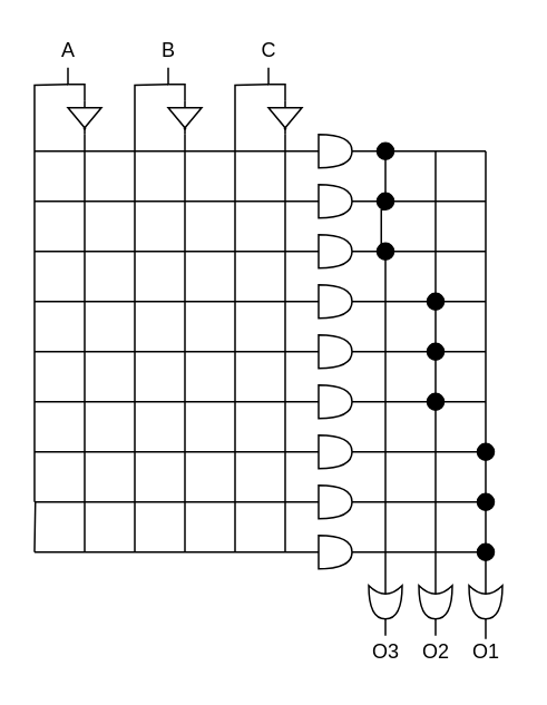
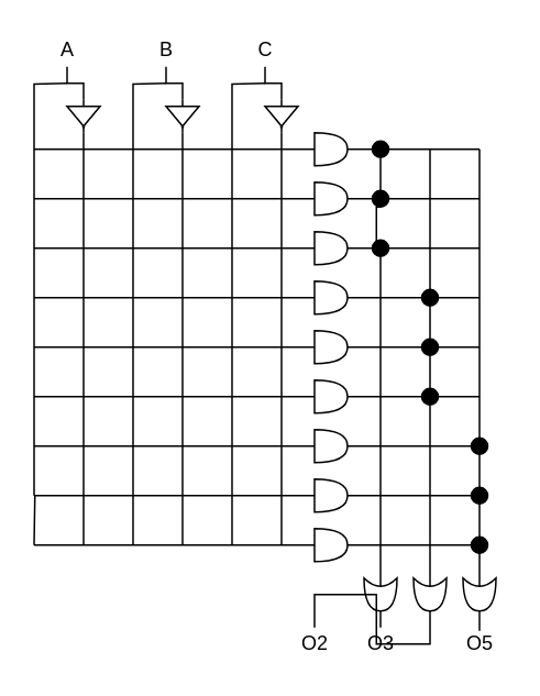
  <mxCell id="0" />
  <mxCell id="1" parent="0" />
  <mxCell id="2" style="edgeStyle=orthogonalEdgeStyle;rounded=0;orthogonalLoop=1;jettySize=auto;html=1;exitX=0;exitY=0.5;exitDx=0;exitDy=0;exitPerimeter=0;startArrow=none;startFill=0;endArrow=none;endFill=0;" edge="1" parent="1" source="5"><mxGeometry relative="1" as="geometry"><mxPoint x="20" y="90" as="targetPoint" /></mxGeometry></mxCell>
  <mxCell id="3" style="edgeStyle=orthogonalEdgeStyle;rounded=0;orthogonalLoop=1;jettySize=auto;html=1;exitX=1;exitY=0.5;exitDx=0;exitDy=0;exitPerimeter=0;startArrow=none;startFill=0;endArrow=none;endFill=0;" edge="1" parent="1" source="59"><mxGeometry relative="1" as="geometry"><mxPoint x="290" y="90" as="targetPoint" /></mxGeometry></mxCell>
  <mxCell id="4" style="edgeStyle=orthogonalEdgeStyle;rounded=0;orthogonalLoop=1;jettySize=auto;html=1;exitX=1;exitY=0.5;exitDx=0;exitDy=0;exitPerimeter=0;startArrow=none;startFill=0;endArrow=none;endFill=0;entryX=0;entryY=0.5;entryDx=0;entryDy=0;" edge="1" parent="1" source="5" target="59"><mxGeometry relative="1" as="geometry"><mxPoint x="220" y="90" as="targetPoint" /></mxGeometry></mxCell>
  <mxCell id="5" value="" style="shape=or;whiteSpace=wrap;html=1;" vertex="1" parent="1"><mxGeometry x="190" y="80" width="20" height="20" as="geometry" /></mxCell>
  <mxCell id="6" style="edgeStyle=orthogonalEdgeStyle;rounded=0;orthogonalLoop=1;jettySize=auto;html=1;exitX=1;exitY=0.5;exitDx=0;exitDy=0;exitPerimeter=0;entryX=0.5;entryY=0;entryDx=0;entryDy=0;entryPerimeter=0;startArrow=none;startFill=0;endArrow=none;endFill=0;" edge="1" parent="1" source="8" target="51"><mxGeometry relative="1" as="geometry" /></mxCell>
  <mxCell id="7" style="edgeStyle=orthogonalEdgeStyle;rounded=0;orthogonalLoop=1;jettySize=auto;html=1;exitX=0.25;exitY=0.5;exitDx=0;exitDy=0;exitPerimeter=0;startArrow=none;startFill=0;endArrow=none;endFill=0;" edge="1" parent="1" source="57"><mxGeometry relative="1" as="geometry"><mxPoint x="230" y="90" as="targetPoint" /></mxGeometry></mxCell>
  <mxCell id="8" value="" style="shape=xor;whiteSpace=wrap;html=1;rotation=90;" vertex="1" parent="1"><mxGeometry x="220" y="350" width="20" height="20" as="geometry" /></mxCell>
  <mxCell id="9" style="edgeStyle=orthogonalEdgeStyle;rounded=0;orthogonalLoop=1;jettySize=auto;html=1;exitX=0;exitY=0.5;exitDx=0;exitDy=0;entryX=0.5;entryY=1;entryDx=0;entryDy=0;entryPerimeter=0;startArrow=none;startFill=0;endArrow=none;endFill=0;" edge="1" parent="1" source="11" target="13"><mxGeometry relative="1" as="geometry"><Array as="points"><mxPoint x="50" y="50" /><mxPoint x="40" y="50" /></Array></mxGeometry></mxCell>
  <mxCell id="10" style="edgeStyle=orthogonalEdgeStyle;rounded=0;orthogonalLoop=1;jettySize=auto;html=1;exitX=1;exitY=0.5;exitDx=0;exitDy=0;startArrow=none;startFill=0;endArrow=none;endFill=0;" edge="1" parent="1" source="11"><mxGeometry relative="1" as="geometry"><mxPoint x="50" y="330" as="targetPoint" /></mxGeometry></mxCell>
  <mxCell id="11" value="" style="verticalLabelPosition=bottom;shadow=0;dashed=0;align=center;fillColor=#ffffff;html=1;verticalAlign=top;strokeWidth=1;shape=mxgraph.electrical.logic_gates.buffer2;negating=1;rotation=90;" vertex="1" parent="1"><mxGeometry x="40" y="60" width="20" height="20" as="geometry" /></mxCell>
  <mxCell id="12" style="edgeStyle=orthogonalEdgeStyle;rounded=0;orthogonalLoop=1;jettySize=auto;html=1;startArrow=none;startFill=0;endArrow=none;endFill=0;" edge="1" parent="1"><mxGeometry relative="1" as="geometry"><mxPoint x="20" y="300" as="targetPoint" /><mxPoint x="40" y="50" as="sourcePoint" /></mxGeometry></mxCell>
  <mxCell id="13" value="A" style="text;html=1;resizable=0;points=[];autosize=1;align=center;verticalAlign=top;spacingTop=-4;" vertex="1" parent="1"><mxGeometry x="30" y="20" width="20" height="20" as="geometry" /></mxCell>
  <mxCell id="14" style="edgeStyle=orthogonalEdgeStyle;rounded=0;orthogonalLoop=1;jettySize=auto;html=1;exitX=0;exitY=0.5;exitDx=0;exitDy=0;entryX=0.5;entryY=1;entryDx=0;entryDy=0;entryPerimeter=0;startArrow=none;startFill=0;endArrow=none;endFill=0;" edge="1" parent="1" source="16" target="18"><mxGeometry relative="1" as="geometry"><Array as="points"><mxPoint x="110" y="50" /><mxPoint x="100" y="50" /></Array></mxGeometry></mxCell>
  <mxCell id="15" style="edgeStyle=orthogonalEdgeStyle;rounded=0;orthogonalLoop=1;jettySize=auto;html=1;exitX=1;exitY=0.5;exitDx=0;exitDy=0;startArrow=none;startFill=0;endArrow=none;endFill=0;" edge="1" parent="1" source="16"><mxGeometry relative="1" as="geometry"><mxPoint x="110" y="330" as="targetPoint" /></mxGeometry></mxCell>
  <mxCell id="16" value="" style="verticalLabelPosition=bottom;shadow=0;dashed=0;align=center;fillColor=#ffffff;html=1;verticalAlign=top;strokeWidth=1;shape=mxgraph.electrical.logic_gates.buffer2;negating=1;rotation=90;" vertex="1" parent="1"><mxGeometry x="100" y="60" width="20" height="20" as="geometry" /></mxCell>
  <mxCell id="17" style="edgeStyle=orthogonalEdgeStyle;rounded=0;orthogonalLoop=1;jettySize=auto;html=1;startArrow=none;startFill=0;endArrow=none;endFill=0;" edge="1" parent="1"><mxGeometry relative="1" as="geometry"><mxPoint x="80" y="330" as="targetPoint" /><mxPoint x="100" y="50" as="sourcePoint" /></mxGeometry></mxCell>
  <mxCell id="18" value="B" style="text;html=1;resizable=0;points=[];autosize=1;align=center;verticalAlign=top;spacingTop=-4;" vertex="1" parent="1"><mxGeometry x="90" y="20" width="20" height="20" as="geometry" /></mxCell>
  <mxCell id="19" style="edgeStyle=orthogonalEdgeStyle;rounded=0;orthogonalLoop=1;jettySize=auto;html=1;exitX=0;exitY=0.5;exitDx=0;exitDy=0;entryX=0.5;entryY=1;entryDx=0;entryDy=0;entryPerimeter=0;startArrow=none;startFill=0;endArrow=none;endFill=0;" edge="1" parent="1" source="21" target="23"><mxGeometry relative="1" as="geometry"><Array as="points"><mxPoint x="170" y="50" /><mxPoint x="160" y="50" /></Array></mxGeometry></mxCell>
  <mxCell id="20" style="edgeStyle=orthogonalEdgeStyle;rounded=0;orthogonalLoop=1;jettySize=auto;html=1;exitX=1;exitY=0.5;exitDx=0;exitDy=0;startArrow=none;startFill=0;endArrow=none;endFill=0;" edge="1" parent="1" source="21"><mxGeometry relative="1" as="geometry"><mxPoint x="170" y="330" as="targetPoint" /></mxGeometry></mxCell>
  <mxCell id="21" value="" style="verticalLabelPosition=bottom;shadow=0;dashed=0;align=center;fillColor=#ffffff;html=1;verticalAlign=top;strokeWidth=1;shape=mxgraph.electrical.logic_gates.buffer2;negating=1;rotation=90;" vertex="1" parent="1"><mxGeometry x="160" y="60" width="20" height="20" as="geometry" /></mxCell>
  <mxCell id="22" style="edgeStyle=orthogonalEdgeStyle;rounded=0;orthogonalLoop=1;jettySize=auto;html=1;startArrow=none;startFill=0;endArrow=none;endFill=0;" edge="1" parent="1"><mxGeometry relative="1" as="geometry"><mxPoint x="140" y="330" as="targetPoint" /><mxPoint x="160" y="50" as="sourcePoint" /></mxGeometry></mxCell>
  <mxCell id="23" value="C" style="text;html=1;resizable=0;points=[];autosize=1;align=center;verticalAlign=top;spacingTop=-4;" vertex="1" parent="1"><mxGeometry x="150" y="20" width="20" height="20" as="geometry" /></mxCell>
  <mxCell id="24" style="edgeStyle=orthogonalEdgeStyle;rounded=0;orthogonalLoop=1;jettySize=auto;html=1;exitX=0;exitY=0.5;exitDx=0;exitDy=0;exitPerimeter=0;startArrow=none;startFill=0;endArrow=none;endFill=0;" edge="1" parent="1" source="26"><mxGeometry relative="1" as="geometry"><mxPoint x="20" y="120" as="targetPoint" /></mxGeometry></mxCell>
  <mxCell id="25" style="edgeStyle=orthogonalEdgeStyle;rounded=0;orthogonalLoop=1;jettySize=auto;html=1;exitX=1;exitY=0.5;exitDx=0;exitDy=0;exitPerimeter=0;startArrow=none;startFill=0;endArrow=none;endFill=0;" edge="1" parent="1" source="26"><mxGeometry relative="1" as="geometry"><mxPoint x="290" y="120" as="targetPoint" /></mxGeometry></mxCell>
  <mxCell id="26" value="" style="shape=or;whiteSpace=wrap;html=1;" vertex="1" parent="1"><mxGeometry x="190" y="110" width="20" height="20" as="geometry" /></mxCell>
  <mxCell id="27" style="edgeStyle=orthogonalEdgeStyle;rounded=0;orthogonalLoop=1;jettySize=auto;html=1;exitX=0;exitY=0.5;exitDx=0;exitDy=0;exitPerimeter=0;startArrow=none;startFill=0;endArrow=none;endFill=0;" edge="1" parent="1" source="29"><mxGeometry relative="1" as="geometry"><mxPoint x="20" y="150" as="targetPoint" /></mxGeometry></mxCell>
  <mxCell id="28" style="edgeStyle=orthogonalEdgeStyle;rounded=0;orthogonalLoop=1;jettySize=auto;html=1;exitX=1;exitY=0.5;exitDx=0;exitDy=0;exitPerimeter=0;startArrow=none;startFill=0;endArrow=none;endFill=0;" edge="1" parent="1" source="29"><mxGeometry relative="1" as="geometry"><mxPoint x="290" y="150" as="targetPoint" /></mxGeometry></mxCell>
  <mxCell id="29" value="" style="shape=or;whiteSpace=wrap;html=1;" vertex="1" parent="1"><mxGeometry x="190" y="140" width="20" height="20" as="geometry" /></mxCell>
  <mxCell id="30" style="edgeStyle=orthogonalEdgeStyle;rounded=0;orthogonalLoop=1;jettySize=auto;html=1;exitX=0;exitY=0.5;exitDx=0;exitDy=0;exitPerimeter=0;startArrow=none;startFill=0;endArrow=none;endFill=0;" edge="1" parent="1" source="32"><mxGeometry relative="1" as="geometry"><mxPoint x="20" y="180" as="targetPoint" /></mxGeometry></mxCell>
  <mxCell id="31" style="edgeStyle=orthogonalEdgeStyle;rounded=0;orthogonalLoop=1;jettySize=auto;html=1;exitX=1;exitY=0.5;exitDx=0;exitDy=0;exitPerimeter=0;startArrow=none;startFill=0;endArrow=none;endFill=0;" edge="1" parent="1" source="32"><mxGeometry relative="1" as="geometry"><mxPoint x="290" y="180" as="targetPoint" /></mxGeometry></mxCell>
  <mxCell id="32" value="" style="shape=or;whiteSpace=wrap;html=1;" vertex="1" parent="1"><mxGeometry x="190" y="170" width="20" height="20" as="geometry" /></mxCell>
  <mxCell id="33" style="edgeStyle=orthogonalEdgeStyle;rounded=0;orthogonalLoop=1;jettySize=auto;html=1;exitX=0;exitY=0.5;exitDx=0;exitDy=0;exitPerimeter=0;startArrow=none;startFill=0;endArrow=none;endFill=0;" edge="1" parent="1" source="35"><mxGeometry relative="1" as="geometry"><mxPoint x="20" y="210" as="targetPoint" /></mxGeometry></mxCell>
  <mxCell id="34" style="edgeStyle=orthogonalEdgeStyle;rounded=0;orthogonalLoop=1;jettySize=auto;html=1;exitX=1;exitY=0.5;exitDx=0;exitDy=0;exitPerimeter=0;startArrow=none;startFill=0;endArrow=none;endFill=0;" edge="1" parent="1" source="35"><mxGeometry relative="1" as="geometry"><mxPoint x="290" y="210" as="targetPoint" /></mxGeometry></mxCell>
  <mxCell id="35" value="" style="shape=or;whiteSpace=wrap;html=1;" vertex="1" parent="1"><mxGeometry x="190" y="200" width="20" height="20" as="geometry" /></mxCell>
  <mxCell id="36" style="edgeStyle=orthogonalEdgeStyle;rounded=0;orthogonalLoop=1;jettySize=auto;html=1;exitX=0;exitY=0.5;exitDx=0;exitDy=0;exitPerimeter=0;startArrow=none;startFill=0;endArrow=none;endFill=0;" edge="1" parent="1" source="38"><mxGeometry relative="1" as="geometry"><mxPoint x="20" y="240" as="targetPoint" /></mxGeometry></mxCell>
  <mxCell id="37" style="edgeStyle=orthogonalEdgeStyle;rounded=0;orthogonalLoop=1;jettySize=auto;html=1;exitX=1;exitY=0.5;exitDx=0;exitDy=0;exitPerimeter=0;startArrow=none;startFill=0;endArrow=none;endFill=0;" edge="1" parent="1" source="38"><mxGeometry relative="1" as="geometry"><mxPoint x="290" y="240" as="targetPoint" /></mxGeometry></mxCell>
  <mxCell id="38" value="" style="shape=or;whiteSpace=wrap;html=1;" vertex="1" parent="1"><mxGeometry x="190" y="230" width="20" height="20" as="geometry" /></mxCell>
  <mxCell id="39" style="edgeStyle=orthogonalEdgeStyle;rounded=0;orthogonalLoop=1;jettySize=auto;html=1;exitX=0;exitY=0.5;exitDx=0;exitDy=0;exitPerimeter=0;startArrow=none;startFill=0;endArrow=none;endFill=0;" edge="1" parent="1" source="41"><mxGeometry relative="1" as="geometry"><mxPoint x="20" y="270" as="targetPoint" /></mxGeometry></mxCell>
  <mxCell id="40" style="edgeStyle=orthogonalEdgeStyle;rounded=0;orthogonalLoop=1;jettySize=auto;html=1;exitX=1;exitY=0.5;exitDx=0;exitDy=0;exitPerimeter=0;startArrow=none;startFill=0;endArrow=none;endFill=0;" edge="1" parent="1" source="41"><mxGeometry relative="1" as="geometry"><mxPoint x="290" y="270" as="targetPoint" /></mxGeometry></mxCell>
  <mxCell id="41" value="" style="shape=or;whiteSpace=wrap;html=1;" vertex="1" parent="1"><mxGeometry x="190" y="260" width="20" height="20" as="geometry" /></mxCell>
  <mxCell id="42" style="edgeStyle=orthogonalEdgeStyle;rounded=0;orthogonalLoop=1;jettySize=auto;html=1;exitX=0;exitY=0.5;exitDx=0;exitDy=0;exitPerimeter=0;startArrow=none;startFill=0;endArrow=none;endFill=0;" edge="1" parent="1" source="44"><mxGeometry relative="1" as="geometry"><mxPoint x="20" y="330" as="targetPoint" /></mxGeometry></mxCell>
  <mxCell id="43" style="edgeStyle=orthogonalEdgeStyle;rounded=0;orthogonalLoop=1;jettySize=auto;html=1;exitX=1;exitY=0.5;exitDx=0;exitDy=0;exitPerimeter=0;startArrow=none;startFill=0;endArrow=none;endFill=0;" edge="1" parent="1" source="44"><mxGeometry relative="1" as="geometry"><mxPoint x="290" y="300" as="targetPoint" /></mxGeometry></mxCell>
  <mxCell id="44" value="" style="shape=or;whiteSpace=wrap;html=1;" vertex="1" parent="1"><mxGeometry x="190" y="290" width="20" height="20" as="geometry" /></mxCell>
  <mxCell id="45" style="edgeStyle=orthogonalEdgeStyle;rounded=0;orthogonalLoop=1;jettySize=auto;html=1;exitX=1;exitY=0.5;exitDx=0;exitDy=0;exitPerimeter=0;entryX=0.5;entryY=0.1;entryDx=0;entryDy=0;entryPerimeter=0;startArrow=none;startFill=0;endArrow=none;endFill=0;" edge="1" parent="1" source="47" target="53"><mxGeometry relative="1" as="geometry" /></mxCell>
  <mxCell id="46" style="edgeStyle=orthogonalEdgeStyle;rounded=0;orthogonalLoop=1;jettySize=auto;html=1;exitX=0.25;exitY=0.5;exitDx=0;exitDy=0;exitPerimeter=0;startArrow=none;startFill=0;endArrow=none;endFill=0;" edge="1" parent="1" source="68"><mxGeometry relative="1" as="geometry"><mxPoint x="290" y="90" as="targetPoint" /><Array as="points"><mxPoint x="290" y="270" /></Array></mxGeometry></mxCell>
  <mxCell id="47" value="" style="shape=xor;whiteSpace=wrap;html=1;rotation=90;" vertex="1" parent="1"><mxGeometry x="280" y="350" width="20" height="20" as="geometry" /></mxCell>
  <mxCell id="48" style="edgeStyle=orthogonalEdgeStyle;rounded=0;orthogonalLoop=1;jettySize=auto;html=1;exitX=1;exitY=0.5;exitDx=0;exitDy=0;exitPerimeter=0;entryX=0.5;entryY=0;entryDx=0;entryDy=0;entryPerimeter=0;startArrow=none;startFill=0;endArrow=none;endFill=0;" edge="1" parent="1" source="50" target="52"><mxGeometry relative="1" as="geometry" /></mxCell>
  <mxCell id="49" style="edgeStyle=orthogonalEdgeStyle;rounded=0;orthogonalLoop=1;jettySize=auto;html=1;exitX=0.5;exitY=0;exitDx=0;exitDy=0;startArrow=none;startFill=0;endArrow=none;endFill=0;" edge="1" parent="1" source="62"><mxGeometry relative="1" as="geometry"><mxPoint x="260" y="90" as="targetPoint" /><Array as="points"><mxPoint x="260" y="150" /><mxPoint x="260" y="150" /></Array></mxGeometry></mxCell>
  <mxCell id="50" value="" style="shape=xor;whiteSpace=wrap;html=1;rotation=90;" vertex="1" parent="1"><mxGeometry x="250" y="350" width="20" height="20" as="geometry" /></mxCell>
  <mxCell id="51" value="O3" style="text;html=1;resizable=0;points=[];autosize=1;align=center;verticalAlign=top;spacingTop=-4;" vertex="1" parent="1"><mxGeometry x="215" y="380" width="30" height="20" as="geometry" /></mxCell>
- <mxCell id="52" value="O2" style="text;html=1;resizable=0;points=[];autosize=1;align=center;verticalAlign=top;spacingTop=-4;" vertex="1" parent="1"><mxGeometry x="245" y="380" width="30" height="20" as="geometry" /></mxCell>
- <mxCell id="53" value="O1" style="text;html=1;resizable=0;points=[];autosize=1;align=center;verticalAlign=top;spacingTop=-4;" vertex="1" parent="1"><mxGeometry x="275" y="380" width="30" height="20" as="geometry" /></mxCell>
+ <mxCell id="52" value="O2" style="text;html=1;resizable=0;points=[];autosize=1;align=center;verticalAlign=top;spacingTop=-4;" vertex="1" parent="1"><mxGeometry x="175" y="380" width="30" height="20" as="geometry" /></mxCell>
+ <mxCell id="53" value="O5" style="text;html=1;resizable=0;points=[];autosize=1;align=center;verticalAlign=top;spacingTop=-4;" vertex="1" parent="1"><mxGeometry x="275" y="380" width="30" height="20" as="geometry" /></mxCell>
  <mxCell id="54" style="edgeStyle=orthogonalEdgeStyle;rounded=0;orthogonalLoop=1;jettySize=auto;html=1;exitX=0;exitY=0.5;exitDx=0;exitDy=0;exitPerimeter=0;startArrow=none;startFill=0;endArrow=none;endFill=0;" edge="1" parent="1" source="56"><mxGeometry relative="1" as="geometry"><mxPoint x="20" y="330" as="targetPoint" /></mxGeometry></mxCell>
  <mxCell id="55" style="edgeStyle=orthogonalEdgeStyle;rounded=0;orthogonalLoop=1;jettySize=auto;html=1;exitX=1;exitY=0.5;exitDx=0;exitDy=0;exitPerimeter=0;startArrow=none;startFill=0;endArrow=none;endFill=0;" edge="1" parent="1" source="56"><mxGeometry relative="1" as="geometry"><mxPoint x="290" y="330" as="targetPoint" /></mxGeometry></mxCell>
  <mxCell id="56" value="" style="shape=or;whiteSpace=wrap;html=1;" vertex="1" parent="1"><mxGeometry x="190" y="320" width="20" height="20" as="geometry" /></mxCell>
  <mxCell id="57" value="" style="ellipse;whiteSpace=wrap;html=1;aspect=fixed;fillColor=#000000;" vertex="1" parent="1"><mxGeometry x="225" y="115" width="10" height="10" as="geometry" /></mxCell>
  <mxCell id="58" style="edgeStyle=orthogonalEdgeStyle;rounded=0;orthogonalLoop=1;jettySize=auto;html=1;exitX=0.25;exitY=0.5;exitDx=0;exitDy=0;exitPerimeter=0;startArrow=none;startFill=0;endArrow=none;endFill=0;" edge="1" parent="1" source="60" target="57"><mxGeometry relative="1" as="geometry"><mxPoint x="230" y="90" as="targetPoint" /><mxPoint x="230" y="355" as="sourcePoint" /></mxGeometry></mxCell>
  <mxCell id="59" value="" style="ellipse;whiteSpace=wrap;html=1;aspect=fixed;fillColor=#000000;" vertex="1" parent="1"><mxGeometry x="225" y="85" width="10" height="10" as="geometry" /></mxCell>
  <mxCell id="60" value="" style="ellipse;whiteSpace=wrap;html=1;aspect=fixed;fillColor=#000000;" vertex="1" parent="1"><mxGeometry x="225" y="145" width="10" height="10" as="geometry" /></mxCell>
  <mxCell id="61" style="edgeStyle=orthogonalEdgeStyle;rounded=0;orthogonalLoop=1;jettySize=auto;html=1;exitX=0.25;exitY=0.5;exitDx=0;exitDy=0;exitPerimeter=0;startArrow=none;startFill=0;endArrow=none;endFill=0;" edge="1" parent="1" source="8" target="60"><mxGeometry relative="1" as="geometry"><mxPoint x="230" y="125" as="targetPoint" /><mxPoint x="230" y="355" as="sourcePoint" /></mxGeometry></mxCell>
  <mxCell id="62" value="" style="ellipse;whiteSpace=wrap;html=1;aspect=fixed;fillColor=#000000;" vertex="1" parent="1"><mxGeometry x="255" y="175" width="10" height="10" as="geometry" /></mxCell>
  <mxCell id="63" style="edgeStyle=orthogonalEdgeStyle;rounded=0;orthogonalLoop=1;jettySize=auto;html=1;exitX=0.25;exitY=0.5;exitDx=0;exitDy=0;exitPerimeter=0;startArrow=none;startFill=0;endArrow=none;endFill=0;" edge="1" parent="1" source="64" target="62"><mxGeometry relative="1" as="geometry"><mxPoint x="260" y="90" as="targetPoint" /><mxPoint x="260" y="355" as="sourcePoint" /><Array as="points"><mxPoint x="260" y="200" /><mxPoint x="260" y="200" /></Array></mxGeometry></mxCell>
  <mxCell id="64" value="" style="ellipse;whiteSpace=wrap;html=1;aspect=fixed;fillColor=#000000;" vertex="1" parent="1"><mxGeometry x="255" y="205" width="10" height="10" as="geometry" /></mxCell>
  <mxCell id="65" style="edgeStyle=orthogonalEdgeStyle;rounded=0;orthogonalLoop=1;jettySize=auto;html=1;exitX=0.25;exitY=0.5;exitDx=0;exitDy=0;exitPerimeter=0;startArrow=none;startFill=0;endArrow=none;endFill=0;" edge="1" parent="1" source="66" target="64"><mxGeometry relative="1" as="geometry"><mxPoint x="260" y="185" as="targetPoint" /><mxPoint x="260" y="355" as="sourcePoint" /><Array as="points"><mxPoint x="260" y="230" /><mxPoint x="260" y="230" /></Array></mxGeometry></mxCell>
  <mxCell id="66" value="" style="ellipse;whiteSpace=wrap;html=1;aspect=fixed;fillColor=#000000;" vertex="1" parent="1"><mxGeometry x="255" y="235" width="10" height="10" as="geometry" /></mxCell>
  <mxCell id="67" style="edgeStyle=orthogonalEdgeStyle;rounded=0;orthogonalLoop=1;jettySize=auto;html=1;exitX=0.25;exitY=0.5;exitDx=0;exitDy=0;exitPerimeter=0;startArrow=none;startFill=0;endArrow=none;endFill=0;" edge="1" parent="1" source="50" target="66"><mxGeometry relative="1" as="geometry"><mxPoint x="260" y="215" as="targetPoint" /><mxPoint x="260" y="355" as="sourcePoint" /></mxGeometry></mxCell>
  <mxCell id="68" value="" style="ellipse;whiteSpace=wrap;html=1;aspect=fixed;fillColor=#000000;" vertex="1" parent="1"><mxGeometry x="285" y="265" width="10" height="10" as="geometry" /></mxCell>
  <mxCell id="69" style="edgeStyle=orthogonalEdgeStyle;rounded=0;orthogonalLoop=1;jettySize=auto;html=1;exitX=0.25;exitY=0.5;exitDx=0;exitDy=0;exitPerimeter=0;startArrow=none;startFill=0;endArrow=none;endFill=0;" edge="1" parent="1" source="70" target="68"><mxGeometry relative="1" as="geometry"><mxPoint x="290" y="90" as="targetPoint" /><mxPoint x="290" y="355" as="sourcePoint" /><Array as="points"><mxPoint x="290" y="280" /><mxPoint x="290" y="280" /></Array></mxGeometry></mxCell>
  <mxCell id="70" value="" style="ellipse;whiteSpace=wrap;html=1;aspect=fixed;fillColor=#000000;" vertex="1" parent="1"><mxGeometry x="285" y="295" width="10" height="10" as="geometry" /></mxCell>
  <mxCell id="71" style="edgeStyle=orthogonalEdgeStyle;rounded=0;orthogonalLoop=1;jettySize=auto;html=1;exitX=0.25;exitY=0.5;exitDx=0;exitDy=0;exitPerimeter=0;startArrow=none;startFill=0;endArrow=none;endFill=0;" edge="1" parent="1" source="72" target="70"><mxGeometry relative="1" as="geometry"><mxPoint x="290" y="275" as="targetPoint" /><mxPoint x="290" y="355" as="sourcePoint" /><Array as="points"><mxPoint x="290" y="320" /><mxPoint x="290" y="320" /></Array></mxGeometry></mxCell>
  <mxCell id="72" value="" style="ellipse;whiteSpace=wrap;html=1;aspect=fixed;fillColor=#000000;" vertex="1" parent="1"><mxGeometry x="285" y="325" width="10" height="10" as="geometry" /></mxCell>
  <mxCell id="73" style="edgeStyle=orthogonalEdgeStyle;rounded=0;orthogonalLoop=1;jettySize=auto;html=1;exitX=0.25;exitY=0.5;exitDx=0;exitDy=0;exitPerimeter=0;startArrow=none;startFill=0;endArrow=none;endFill=0;" edge="1" parent="1" source="47" target="72"><mxGeometry relative="1" as="geometry"><mxPoint x="290" y="305" as="targetPoint" /><mxPoint x="290" y="355" as="sourcePoint" /></mxGeometry></mxCell>
